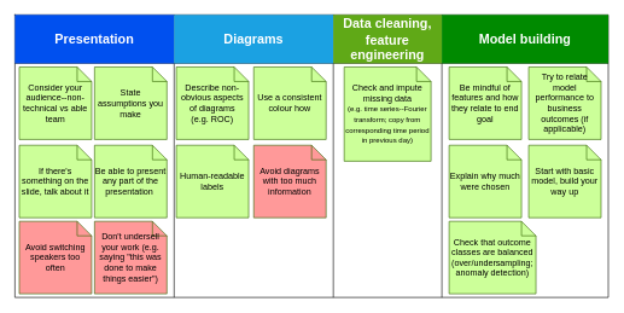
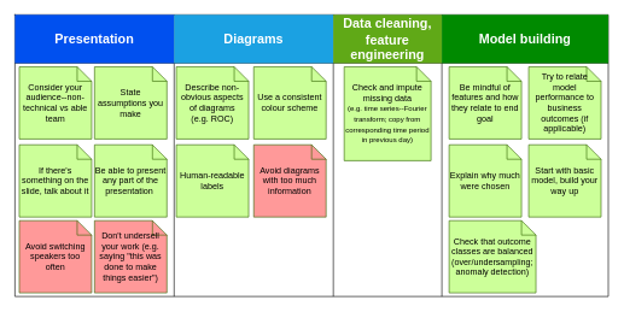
  <mxCell id="0" />
  <mxCell id="1" parent="0" />
  <mxCell id="2" value="" style="shape=table;startSize=0;container=1;collapsible=0;childLayout=tableLayout;perimeterSpacing=3;" parent="1" vertex="1"><mxGeometry x="20" y="20" width="820" height="390" as="geometry" /></mxCell>
  <mxCell id="3" value="" style="shape=partialRectangle;collapsible=0;dropTarget=0;pointerEvents=0;fillColor=none;top=0;left=0;bottom=0;right=0;points=[[0,0.5],[1,0.5]];portConstraint=eastwest;" parent="2" vertex="1"><mxGeometry width="820" height="67" as="geometry" /></mxCell>
  <mxCell id="4" value="&lt;b&gt;&lt;font style=&quot;font-size: 18px&quot;&gt;Presentation&lt;/font&gt;&lt;/b&gt;" style="shape=partialRectangle;html=1;whiteSpace=wrap;connectable=0;overflow=hidden;fillColor=#0050ef;top=0;left=0;bottom=0;right=0;strokeColor=#001DBC;fontColor=#ffffff;strokeWidth=3;perimeterSpacing=3;" parent="3" vertex="1"><mxGeometry width="220" height="67" as="geometry" /></mxCell>
  <mxCell id="5" value="&lt;b&gt;&lt;font style=&quot;font-size: 18px&quot;&gt;Diagrams&lt;/font&gt;&lt;/b&gt;" style="shape=partialRectangle;html=1;whiteSpace=wrap;connectable=0;overflow=hidden;fillColor=#1ba1e2;top=0;left=0;bottom=0;right=0;strokeColor=#006EAF;fontColor=#ffffff;strokeWidth=3;" parent="3" vertex="1"><mxGeometry x="220" width="220" height="67" as="geometry" /></mxCell>
  <mxCell id="6" value="&lt;b&gt;&lt;font style=&quot;font-size: 18px&quot;&gt;Data cleaning, feature engineering&lt;/font&gt;&lt;/b&gt;" style="shape=partialRectangle;html=1;whiteSpace=wrap;connectable=0;overflow=hidden;fillColor=#60a917;top=0;left=0;bottom=0;right=0;strokeColor=#2D7600;fontColor=#ffffff;" parent="3" vertex="1"><mxGeometry x="440" width="150" height="67" as="geometry" /></mxCell>
  <mxCell id="7" value="&lt;b&gt;&lt;font style=&quot;font-size: 18px&quot;&gt;Model building&lt;/font&gt;&lt;/b&gt;" style="shape=partialRectangle;html=1;whiteSpace=wrap;connectable=0;overflow=hidden;fillColor=#008a00;top=0;left=0;bottom=0;right=0;fontColor=#ffffff;perimeterSpacing=3;strokeWidth=3;" parent="3" vertex="1"><mxGeometry x="590" width="230" height="67" as="geometry" /></mxCell>
  <mxCell id="8" value="" style="shape=partialRectangle;collapsible=0;dropTarget=0;pointerEvents=0;fillColor=none;top=0;left=0;bottom=0;right=0;points=[[0,0.5],[1,0.5]];portConstraint=eastwest;" parent="2" vertex="1"><mxGeometry y="67" width="820" height="323" as="geometry" /></mxCell>
  <mxCell id="9" value="" style="shape=partialRectangle;html=1;whiteSpace=wrap;connectable=0;overflow=hidden;fillColor=none;top=0;left=0;bottom=0;right=0;" parent="8" vertex="1"><mxGeometry width="220" height="323" as="geometry" /></mxCell>
  <mxCell id="10" value="" style="shape=partialRectangle;html=1;whiteSpace=wrap;connectable=0;overflow=hidden;fillColor=none;top=0;left=0;bottom=0;right=0;" parent="8" vertex="1"><mxGeometry x="220" width="220" height="323" as="geometry" /></mxCell>
  <mxCell id="11" value="" style="shape=partialRectangle;html=1;whiteSpace=wrap;connectable=0;overflow=hidden;fillColor=none;top=0;left=0;bottom=0;right=0;" parent="8" vertex="1"><mxGeometry x="440" width="150" height="323" as="geometry" /></mxCell>
  <mxCell id="12" value="" style="shape=partialRectangle;html=1;whiteSpace=wrap;connectable=0;overflow=hidden;fillColor=none;top=0;left=0;bottom=0;right=0;" parent="8" vertex="1"><mxGeometry x="590" width="230" height="323" as="geometry" /></mxCell>
  <mxCell id="13" value="Describe non-obvious aspects of diagrams&lt;br&gt;(e.g. ROC)" style="shape=note;size=20;whiteSpace=wrap;html=1;strokeColor=#336600;fillColor=#CCFF99;" parent="1" vertex="1"><mxGeometry x="243" y="92" width="100" height="100" as="geometry" /></mxCell>
- <mxCell id="14" value="Use a consistent colour how" style="shape=note;size=20;whiteSpace=wrap;html=1;strokeColor=#336600;fillColor=#CCFF99;" parent="1" vertex="1"><mxGeometry x="350" y="92" width="100" height="100" as="geometry" /></mxCell>
+ <mxCell id="14" value="Use a consistent colour scheme" style="shape=note;size=20;whiteSpace=wrap;html=1;strokeColor=#336600;fillColor=#CCFF99;" parent="1" vertex="1"><mxGeometry x="350" y="92" width="100" height="100" as="geometry" /></mxCell>
  <mxCell id="15" value="Be mindful of features and how they relate to end goal" style="shape=note;size=20;whiteSpace=wrap;html=1;strokeColor=#336600;fillColor=#CCFF99;" parent="1" vertex="1"><mxGeometry x="620" y="92" width="100" height="100" as="geometry" /></mxCell>
  <mxCell id="16" value="Don't undersell your work (e.g. saying &quot;this was done to make things easier&quot;)" style="shape=note;size=20;whiteSpace=wrap;html=1;strokeColor=#336600;fillColor=#FF9999;" parent="1" vertex="1"><mxGeometry x="130" y="305" width="100" height="100" as="geometry" /></mxCell>
  <mxCell id="17" value="Consider your audience--non-technical vs able team" style="shape=note;size=20;whiteSpace=wrap;html=1;strokeColor=#336600;fillColor=#CCFF99;" parent="1" vertex="1"><mxGeometry x="26" y="92" width="100" height="100" as="geometry" /></mxCell>
  <mxCell id="18" value="Check and impute missing data&lt;br&gt;&lt;font style=&quot;font-size: 10px&quot;&gt;(e.g. time series--Fourier transform; copy from corresponding time period in previous day)&lt;/font&gt;" style="shape=note;size=20;whiteSpace=wrap;html=1;strokeColor=#336600;fillColor=#CCFF99;" parent="1" vertex="1"><mxGeometry x="475" y="92" width="120" height="130" as="geometry" /></mxCell>
  <mxCell id="19" value="If there's something on the slide, talk about it" style="shape=note;size=20;whiteSpace=wrap;html=1;strokeColor=#336600;fillColor=#CCFF99;" parent="1" vertex="1"><mxGeometry x="26" y="200" width="100" height="100" as="geometry" /></mxCell>
  <mxCell id="20" value="Check that outcome classes are balanced (over/undersampling; anomaly detection)" style="shape=note;size=20;whiteSpace=wrap;html=1;strokeColor=#336600;fillColor=#CCFF99;" parent="1" vertex="1"><mxGeometry x="620" y="305" width="120" height="100" as="geometry" /></mxCell>
  <mxCell id="21" value="State assumptions you make" style="shape=note;size=20;whiteSpace=wrap;html=1;strokeColor=#336600;fillColor=#CCFF99;" parent="1" vertex="1"><mxGeometry x="130" y="92" width="100" height="100" as="geometry" /></mxCell>
  <mxCell id="22" value="Explain why much were chosen" style="shape=note;size=20;whiteSpace=wrap;html=1;strokeColor=#336600;fillColor=#CCFF99;" parent="1" vertex="1"><mxGeometry x="620" y="200" width="100" height="100" as="geometry" /></mxCell>
  <mxCell id="23" value="Avoid switching speakers too often" style="shape=note;size=20;whiteSpace=wrap;html=1;strokeColor=#336600;fillColor=#FF9999;" parent="1" vertex="1"><mxGeometry x="26" y="305" width="100" height="100" as="geometry" /></mxCell>
  <mxCell id="24" value="Be able to present any part of the presentation&amp;nbsp;" style="shape=note;size=20;whiteSpace=wrap;html=1;strokeColor=#336600;fillColor=#CCFF99;" parent="1" vertex="1"><mxGeometry x="130" y="200" width="100" height="100" as="geometry" /></mxCell>
  <mxCell id="25" value="Try to relate model performance to business outcomes (if applicable)" style="shape=note;size=20;whiteSpace=wrap;html=1;strokeColor=#336600;fillColor=#CCFF99;" parent="1" vertex="1"><mxGeometry x="730" y="92" width="100" height="100" as="geometry" /></mxCell>
  <mxCell id="26" value="Avoid diagrams with too much information" style="shape=note;size=20;whiteSpace=wrap;html=1;strokeColor=#336600;fillColor=#FF9999;" parent="1" vertex="1"><mxGeometry x="350" y="200" width="100" height="100" as="geometry" /></mxCell>
  <mxCell id="27" value="Human-readable labels" style="shape=note;size=20;whiteSpace=wrap;html=1;strokeColor=#336600;fillColor=#CCFF99;" parent="1" vertex="1"><mxGeometry x="243" y="200" width="100" height="100" as="geometry" /></mxCell>
  <mxCell id="28" value="Start with basic model, build your way up" style="shape=note;size=20;whiteSpace=wrap;html=1;strokeColor=#336600;fillColor=#CCFF99;" parent="1" vertex="1"><mxGeometry x="730" y="200" width="100" height="100" as="geometry" /></mxCell>
